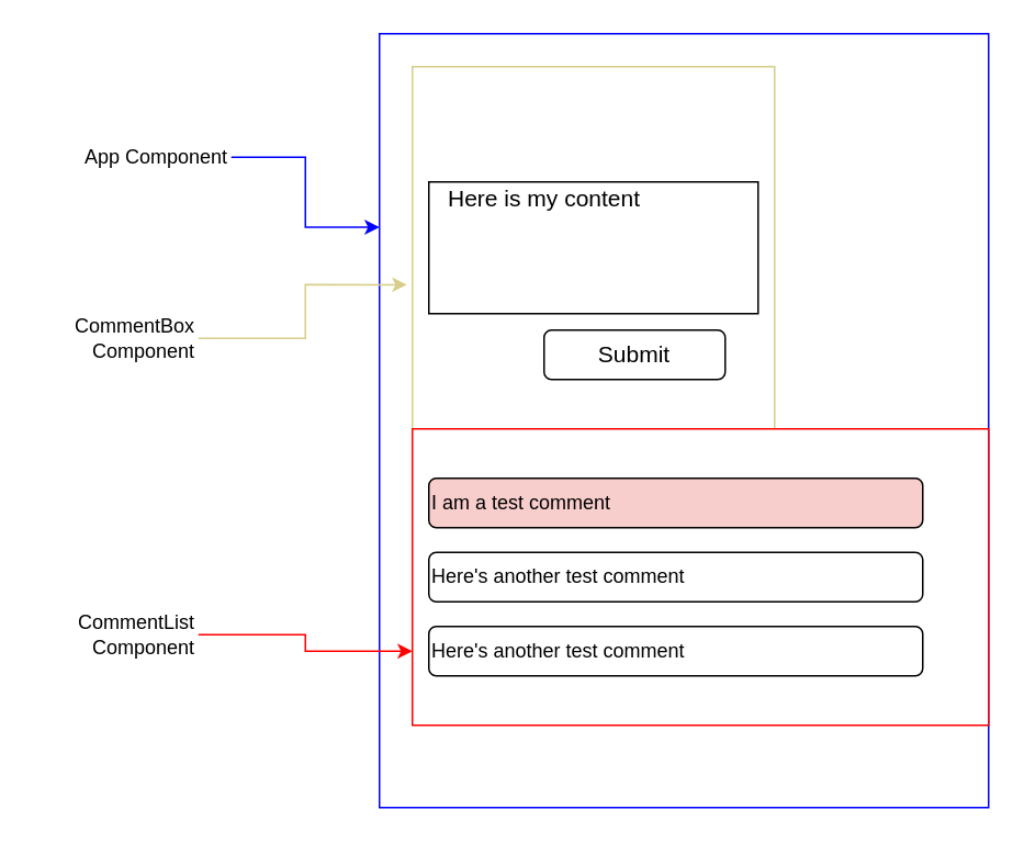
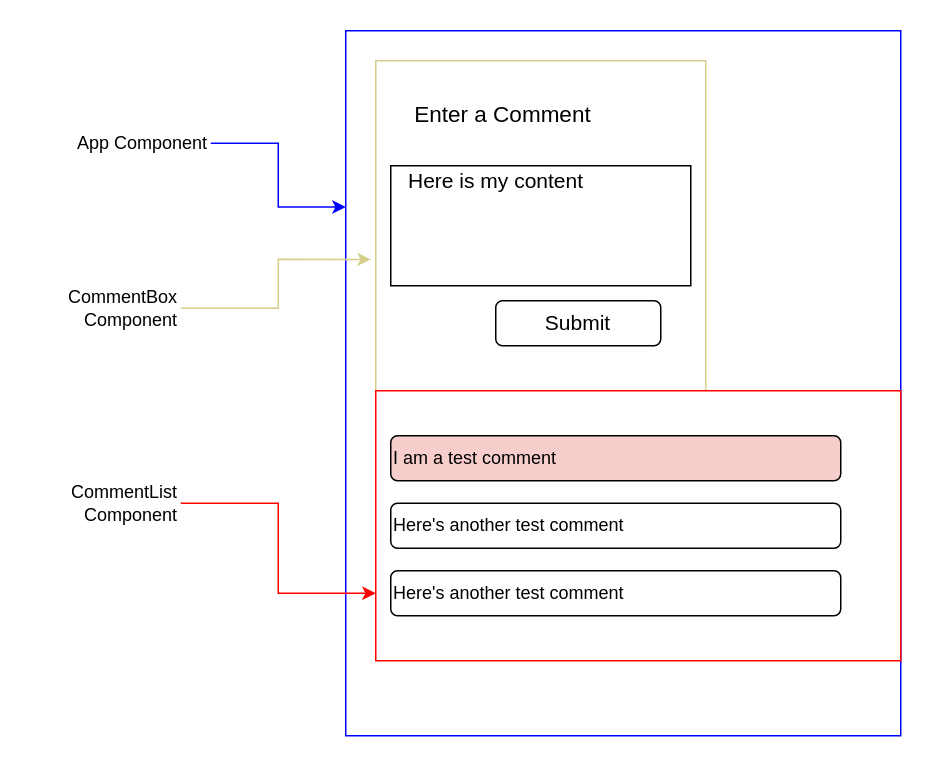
  <mxCell id="0" />
  <mxCell id="1" parent="0" />
  <mxCell id="2" value="" style="rounded=0;whiteSpace=wrap;html=1;strokeColor=#0000FF;" vertex="1" parent="1"><mxGeometry x="230" y="20" width="370" height="470" as="geometry" /></mxCell>
  <mxCell id="3" value="" style="whiteSpace=wrap;html=1;aspect=fixed;strokeColor=#D6CE89;" vertex="1" parent="1"><mxGeometry x="250" y="40" width="220" height="220" as="geometry" /></mxCell>
+ <mxCell id="4" value="&lt;font style=&quot;font-size: 15px&quot;&gt;Enter a Comment&lt;/font&gt;" style="text;html=1;strokeColor=none;fillColor=none;align=center;verticalAlign=middle;whiteSpace=wrap;rounded=0;" vertex="1" parent="1"><mxGeometry x="260" y="60" width="150" height="30" as="geometry" /></mxCell>
  <mxCell id="5" value="" style="rounded=0;whiteSpace=wrap;html=1;align=left;" vertex="1" parent="1"><mxGeometry x="260" y="110" width="200" height="80" as="geometry" /></mxCell>
  <mxCell id="6" value="&lt;div align=&quot;left&quot;&gt;&lt;font style=&quot;font-size: 14px&quot;&gt;Here is my content&lt;/font&gt;&lt;br&gt;&lt;/div&gt;" style="text;html=1;strokeColor=none;fillColor=none;align=left;verticalAlign=middle;whiteSpace=wrap;rounded=0;" vertex="1" parent="1"><mxGeometry x="270" y="110" width="180" height="20" as="geometry" /></mxCell>
  <mxCell id="7" value="&lt;font style=&quot;font-size: 14px&quot;&gt;Submit&lt;/font&gt;" style="rounded=1;whiteSpace=wrap;html=1;" vertex="1" parent="1"><mxGeometry x="330" y="200" width="110" height="30" as="geometry" /></mxCell>
  <mxCell id="8" value="" style="rounded=0;whiteSpace=wrap;html=1;strokeColor=#FF0000;" vertex="1" parent="1"><mxGeometry x="250" y="260" width="350" height="180" as="geometry" /></mxCell>
  <mxCell id="9" value="&lt;div align=&quot;left&quot;&gt;I am a test comment&lt;/div&gt;" style="rounded=1;whiteSpace=wrap;html=1;align=left;fillColor=#f8cecc;" vertex="1" parent="1"><mxGeometry x="260" y="290" width="300" height="30" as="geometry" /></mxCell>
  <mxCell id="10" value="&lt;div align=&quot;left&quot;&gt;Here's another test comment&lt;/div&gt;" style="rounded=1;whiteSpace=wrap;html=1;align=left;" vertex="1" parent="1"><mxGeometry x="260" y="335" width="300" height="30" as="geometry" /></mxCell>
  <mxCell id="11" value="&lt;div align=&quot;left&quot;&gt;Here's another test comment&lt;/div&gt;" style="rounded=1;whiteSpace=wrap;html=1;align=left;" vertex="1" parent="1"><mxGeometry x="260" y="380" width="300" height="30" as="geometry" /></mxCell>
  <mxCell id="12" style="edgeStyle=orthogonalEdgeStyle;rounded=0;orthogonalLoop=1;jettySize=auto;html=1;entryX=0;entryY=0.25;entryDx=0;entryDy=0;strokeColor=#0000FF;" edge="1" parent="1" source="13" target="2"><mxGeometry relative="1" as="geometry" /></mxCell>
  <mxCell id="13" value="App Component " style="text;html=1;strokeColor=none;fillColor=none;align=right;verticalAlign=middle;whiteSpace=wrap;rounded=0;" vertex="1" parent="1"><mxGeometry x="40" y="70" width="100" height="50" as="geometry" /></mxCell>
  <mxCell id="14" style="edgeStyle=orthogonalEdgeStyle;rounded=0;orthogonalLoop=1;jettySize=auto;html=1;entryX=-0.015;entryY=0.602;entryDx=0;entryDy=0;entryPerimeter=0;strokeColor=#D6CE89;" edge="1" parent="1" source="15" target="3"><mxGeometry relative="1" as="geometry"><mxPoint x="220" y="170" as="targetPoint" /></mxGeometry></mxCell>
  <mxCell id="15" value="CommentBox Component " style="text;html=1;strokeColor=none;fillColor=none;align=right;verticalAlign=middle;whiteSpace=wrap;rounded=0;" vertex="1" parent="1"><mxGeometry x="20" y="180" width="100" height="50" as="geometry" /></mxCell>
  <mxCell id="16" style="edgeStyle=orthogonalEdgeStyle;rounded=0;orthogonalLoop=1;jettySize=auto;html=1;entryX=0;entryY=0.75;entryDx=0;entryDy=0;labelBackgroundColor=#ffffff;strokeColor=#FF0000;" edge="1" parent="1" source="17" target="8"><mxGeometry relative="1" as="geometry" /></mxCell>
- <mxCell id="17" value="CommentList Component " style="text;html=1;strokeColor=none;fillColor=none;align=right;verticalAlign=middle;whiteSpace=wrap;rounded=0;" vertex="1" parent="1"><mxGeometry x="20" y="360" width="100" height="50" as="geometry" /></mxCell>
+ <mxCell id="17" value="CommentList Component " style="text;html=1;strokeColor=none;fillColor=none;align=right;verticalAlign=middle;whiteSpace=wrap;rounded=0;" vertex="1" parent="1"><mxGeometry x="20" y="310" width="100" height="50" as="geometry" /></mxCell>
